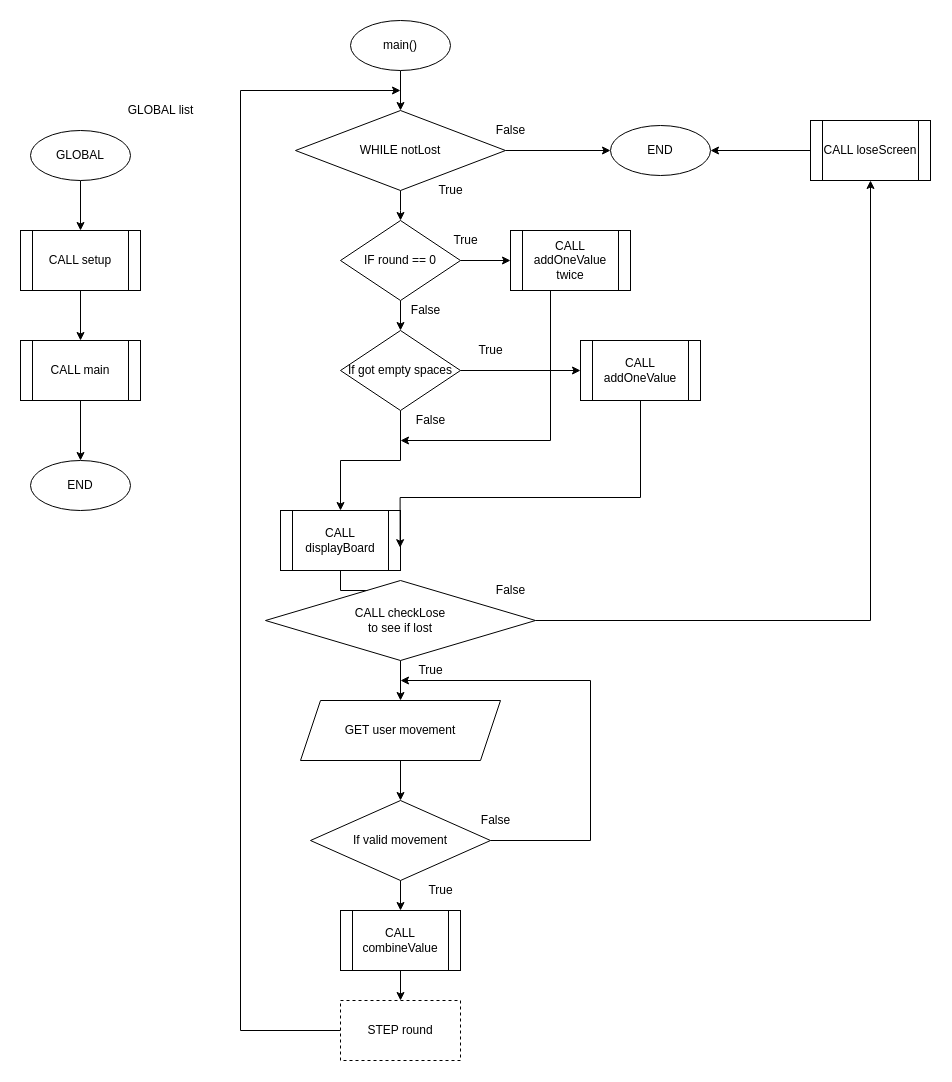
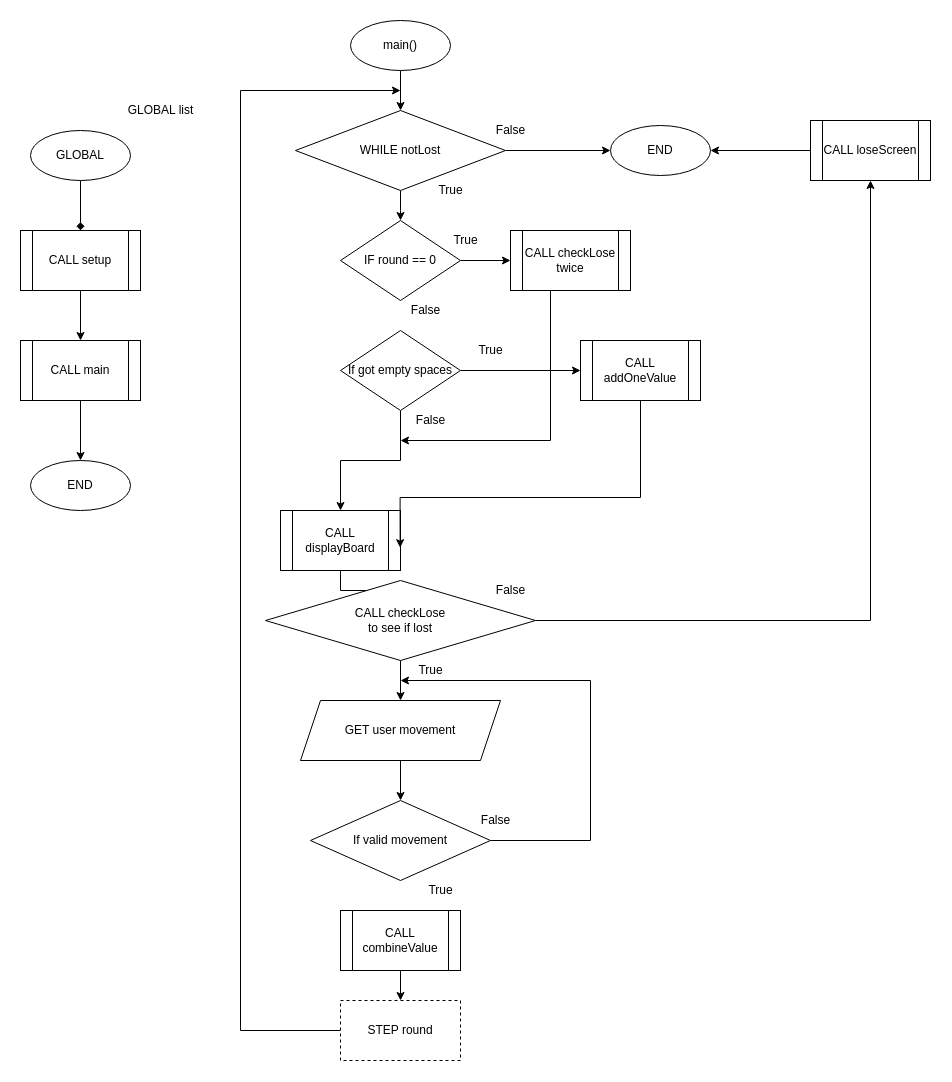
  <mxCell id="0" />
  <mxCell id="1" parent="0" />
- <mxCell id="2" style="edgeStyle=orthogonalEdgeStyle;rounded=0;orthogonalLoop=1;jettySize=auto;html=1;" parent="1" source="3" target="5" edge="1"><mxGeometry relative="1" as="geometry" /></mxCell>
+ <mxCell id="2" style="edgeStyle=orthogonalEdgeStyle;rounded=0;orthogonalLoop=1;jettySize=auto;html=1;endArrow=diamond;" parent="1" source="3" target="5" edge="1"><mxGeometry relative="1" as="geometry" /></mxCell>
  <mxCell id="3" value="GLOBAL" style="ellipse;whiteSpace=wrap;html=1;" parent="1" vertex="1"><mxGeometry x="30" y="130" width="100" height="50" as="geometry" /></mxCell>
  <mxCell id="4" style="edgeStyle=orthogonalEdgeStyle;rounded=0;orthogonalLoop=1;jettySize=auto;html=1;" parent="1" source="5" target="7" edge="1"><mxGeometry relative="1" as="geometry" /></mxCell>
  <mxCell id="5" value="CALL setup" style="shape=process;whiteSpace=wrap;html=1;backgroundOutline=1;" parent="1" vertex="1"><mxGeometry x="20" y="230" width="120" height="60" as="geometry" /></mxCell>
  <mxCell id="6" style="edgeStyle=orthogonalEdgeStyle;rounded=0;orthogonalLoop=1;jettySize=auto;html=1;entryX=0.5;entryY=0;entryDx=0;entryDy=0;" parent="1" source="7" target="9" edge="1"><mxGeometry relative="1" as="geometry" /></mxCell>
  <mxCell id="7" value="CALL main" style="shape=process;whiteSpace=wrap;html=1;backgroundOutline=1;" parent="1" vertex="1"><mxGeometry x="20" y="340" width="120" height="60" as="geometry" /></mxCell>
  <mxCell id="8" value="GLOBAL list" style="text;html=1;align=center;verticalAlign=middle;resizable=0;points=[];autosize=1;" parent="1" vertex="1"><mxGeometry x="120" y="100" width="80" height="20" as="geometry" /></mxCell>
  <mxCell id="9" value="END" style="ellipse;whiteSpace=wrap;html=1;" parent="1" vertex="1"><mxGeometry x="30" y="460" width="100" height="50" as="geometry" /></mxCell>
  <mxCell id="10" style="edgeStyle=orthogonalEdgeStyle;rounded=0;orthogonalLoop=1;jettySize=auto;html=1;" parent="1" source="11" target="34" edge="1"><mxGeometry relative="1" as="geometry" /></mxCell>
  <mxCell id="11" value="main()" style="ellipse;whiteSpace=wrap;html=1;" parent="1" vertex="1"><mxGeometry x="350" y="20" width="100" height="50" as="geometry" /></mxCell>
  <mxCell id="12" value="True" style="text;html=1;align=center;verticalAlign=middle;resizable=0;points=[];autosize=1;" parent="1" vertex="1"><mxGeometry x="470" y="340" width="40" height="20" as="geometry" /></mxCell>
  <mxCell id="13" value="False" style="text;html=1;align=center;verticalAlign=middle;resizable=0;points=[];autosize=1;" parent="1" vertex="1"><mxGeometry x="405" y="410" width="50" height="20" as="geometry" /></mxCell>
  <mxCell id="14" style="edgeStyle=orthogonalEdgeStyle;rounded=0;orthogonalLoop=1;jettySize=auto;html=1;" parent="1" source="16" target="18" edge="1"><mxGeometry relative="1" as="geometry" /></mxCell>
  <mxCell id="15" style="edgeStyle=orthogonalEdgeStyle;rounded=0;orthogonalLoop=1;jettySize=auto;html=1;entryX=0;entryY=0.5;entryDx=0;entryDy=0;" parent="1" source="16" target="20" edge="1"><mxGeometry relative="1" as="geometry" /></mxCell>
  <mxCell id="16" value="If got empty spaces" style="rhombus;whiteSpace=wrap;html=1;" parent="1" vertex="1"><mxGeometry x="340" y="330" width="120" height="80" as="geometry" /></mxCell>
  <mxCell id="17" style="edgeStyle=orthogonalEdgeStyle;rounded=0;orthogonalLoop=1;jettySize=auto;html=1;" parent="1" source="18" target="23" edge="1"><mxGeometry relative="1" as="geometry" /></mxCell>
  <mxCell id="18" value="CALL displayBoard" style="shape=process;whiteSpace=wrap;html=1;backgroundOutline=1;" parent="1" vertex="1"><mxGeometry x="280" y="510" width="120" height="60" as="geometry" /></mxCell>
  <mxCell id="19" style="edgeStyle=orthogonalEdgeStyle;rounded=0;orthogonalLoop=1;jettySize=auto;html=1;entryX=0.997;entryY=0.62;entryDx=0;entryDy=0;entryPerimeter=0;" parent="1" source="20" target="18" edge="1"><mxGeometry relative="1" as="geometry"><Array as="points"><mxPoint x="640" y="497" /></Array></mxGeometry></mxCell>
  <mxCell id="20" value="CALL addOneValue" style="shape=process;whiteSpace=wrap;html=1;backgroundOutline=1;" parent="1" vertex="1"><mxGeometry x="580" y="340" width="120" height="60" as="geometry" /></mxCell>
  <mxCell id="21" style="edgeStyle=orthogonalEdgeStyle;rounded=0;orthogonalLoop=1;jettySize=auto;html=1;" parent="1" source="23" target="27" edge="1"><mxGeometry relative="1" as="geometry" /></mxCell>
  <mxCell id="22" style="edgeStyle=orthogonalEdgeStyle;rounded=0;orthogonalLoop=1;jettySize=auto;html=1;entryX=0.5;entryY=1;entryDx=0;entryDy=0;" parent="1" source="23" target="38" edge="1"><mxGeometry relative="1" as="geometry" /></mxCell>
  <mxCell id="23" value="CALL checkLose&lt;br&gt;to see if lost" style="rhombus;whiteSpace=wrap;html=1;" parent="1" vertex="1"><mxGeometry x="265" y="580" width="270" height="80" as="geometry" /></mxCell>
  <mxCell id="24" value="False" style="text;html=1;align=center;verticalAlign=middle;resizable=0;points=[];autosize=1;" parent="1" vertex="1"><mxGeometry x="485" y="580" width="50" height="20" as="geometry" /></mxCell>
  <mxCell id="25" value="True" style="text;html=1;align=center;verticalAlign=middle;resizable=0;points=[];autosize=1;" parent="1" vertex="1"><mxGeometry x="410" y="660" width="40" height="20" as="geometry" /></mxCell>
  <mxCell id="26" style="edgeStyle=orthogonalEdgeStyle;rounded=0;orthogonalLoop=1;jettySize=auto;html=1;" parent="1" source="27" target="42" edge="1"><mxGeometry relative="1" as="geometry" /></mxCell>
  <mxCell id="27" value="GET user movement" style="shape=parallelogram;perimeter=parallelogramPerimeter;whiteSpace=wrap;html=1;fixedSize=1;" parent="1" vertex="1"><mxGeometry x="300" y="700" width="200" height="60" as="geometry" /></mxCell>
  <mxCell id="28" style="edgeStyle=orthogonalEdgeStyle;rounded=0;orthogonalLoop=1;jettySize=auto;html=1;entryX=0.5;entryY=0;entryDx=0;entryDy=0;" parent="1" source="29" target="31" edge="1"><mxGeometry relative="1" as="geometry" /></mxCell>
  <mxCell id="29" value="CALL combineValue" style="shape=process;whiteSpace=wrap;html=1;backgroundOutline=1;" parent="1" vertex="1"><mxGeometry x="340" y="910" width="120" height="60" as="geometry" /></mxCell>
  <mxCell id="30" style="edgeStyle=orthogonalEdgeStyle;rounded=0;orthogonalLoop=1;jettySize=auto;html=1;" parent="1" source="31" edge="1"><mxGeometry relative="1" as="geometry"><mxPoint x="400" y="90" as="targetPoint" /><Array as="points"><mxPoint x="240" y="1030" /><mxPoint x="240" y="90" /></Array></mxGeometry></mxCell>
  <mxCell id="31" value="STEP round" style="rounded=0;whiteSpace=wrap;html=1;dashed=1;" parent="1" vertex="1"><mxGeometry x="340" y="1000" width="120" height="60" as="geometry" /></mxCell>
  <mxCell id="32" style="edgeStyle=orthogonalEdgeStyle;rounded=0;orthogonalLoop=1;jettySize=auto;html=1;entryX=0;entryY=0.5;entryDx=0;entryDy=0;" parent="1" source="34" target="39" edge="1"><mxGeometry relative="1" as="geometry"><mxPoint x="590" y="150" as="targetPoint" /></mxGeometry></mxCell>
  <mxCell id="33" style="edgeStyle=orthogonalEdgeStyle;rounded=0;orthogonalLoop=1;jettySize=auto;html=1;" parent="1" source="34" edge="1"><mxGeometry relative="1" as="geometry"><mxPoint x="400.034" y="220" as="targetPoint" /></mxGeometry></mxCell>
  <mxCell id="34" value="WHILE notLost" style="rhombus;whiteSpace=wrap;html=1;" parent="1" vertex="1"><mxGeometry x="295" y="110" width="210" height="80" as="geometry" /></mxCell>
  <mxCell id="35" value="True" style="text;html=1;align=center;verticalAlign=middle;resizable=0;points=[];autosize=1;" parent="1" vertex="1"><mxGeometry x="430" y="180" width="40" height="20" as="geometry" /></mxCell>
  <mxCell id="36" value="False" style="text;html=1;align=center;verticalAlign=middle;resizable=0;points=[];autosize=1;" parent="1" vertex="1"><mxGeometry x="485" y="120" width="50" height="20" as="geometry" /></mxCell>
  <mxCell id="37" style="edgeStyle=orthogonalEdgeStyle;rounded=0;orthogonalLoop=1;jettySize=auto;html=1;entryX=1;entryY=0.5;entryDx=0;entryDy=0;" parent="1" source="38" target="39" edge="1"><mxGeometry relative="1" as="geometry" /></mxCell>
  <mxCell id="38" value="CALL loseScreen" style="shape=process;whiteSpace=wrap;html=1;backgroundOutline=1;" parent="1" vertex="1"><mxGeometry x="810" y="120" width="120" height="60" as="geometry" /></mxCell>
  <mxCell id="39" value="END" style="ellipse;whiteSpace=wrap;html=1;" parent="1" vertex="1"><mxGeometry x="610" y="125" width="100" height="50" as="geometry" /></mxCell>
- <mxCell id="40" style="edgeStyle=orthogonalEdgeStyle;rounded=0;orthogonalLoop=1;jettySize=auto;html=1;" parent="1" source="42" target="29" edge="1"><mxGeometry relative="1" as="geometry" /></mxCell>
  <mxCell id="41" style="edgeStyle=orthogonalEdgeStyle;rounded=0;orthogonalLoop=1;jettySize=auto;html=1;entryX=-0.25;entryY=1;entryDx=0;entryDy=0;entryPerimeter=0;" parent="1" source="42" target="25" edge="1"><mxGeometry relative="1" as="geometry"><mxPoint x="400" y="670" as="targetPoint" /><Array as="points"><mxPoint x="590" y="840" /><mxPoint x="590" y="680" /></Array></mxGeometry></mxCell>
  <mxCell id="42" value="If valid movement" style="rhombus;whiteSpace=wrap;html=1;" parent="1" vertex="1"><mxGeometry x="310" y="800" width="180" height="80" as="geometry" /></mxCell>
  <mxCell id="43" value="True" style="text;html=1;align=center;verticalAlign=middle;resizable=0;points=[];autosize=1;" parent="1" vertex="1"><mxGeometry x="420" y="880" width="40" height="20" as="geometry" /></mxCell>
  <mxCell id="44" value="False" style="text;html=1;align=center;verticalAlign=middle;resizable=0;points=[];autosize=1;" parent="1" vertex="1"><mxGeometry x="470" y="810" width="50" height="20" as="geometry" /></mxCell>
  <mxCell id="45" style="edgeStyle=orthogonalEdgeStyle;rounded=0;orthogonalLoop=1;jettySize=auto;html=1;entryX=0;entryY=0.5;entryDx=0;entryDy=0;" edge="1" parent="1" source="47" target="49"><mxGeometry relative="1" as="geometry" /></mxCell>
- <mxCell id="46" style="edgeStyle=orthogonalEdgeStyle;rounded=0;orthogonalLoop=1;jettySize=auto;html=1;" edge="1" parent="1" source="47" target="16"><mxGeometry relative="1" as="geometry" /></mxCell>
  <mxCell id="47" value="IF round == 0" style="rhombus;whiteSpace=wrap;html=1;" vertex="1" parent="1"><mxGeometry x="340" y="220" width="120" height="80" as="geometry" /></mxCell>
  <mxCell id="48" style="edgeStyle=orthogonalEdgeStyle;rounded=0;orthogonalLoop=1;jettySize=auto;html=1;" edge="1" parent="1" source="49"><mxGeometry relative="1" as="geometry"><mxPoint x="400" y="440" as="targetPoint" /><Array as="points"><mxPoint x="550" y="440" /></Array></mxGeometry></mxCell>
- <mxCell id="49" value="CALL addOneValue twice" style="shape=process;whiteSpace=wrap;html=1;backgroundOutline=1;" vertex="1" parent="1"><mxGeometry x="510" y="230" width="120" height="60" as="geometry" /></mxCell>
+ <mxCell id="49" value="CALL checkLose twice" style="shape=process;whiteSpace=wrap;html=1;backgroundOutline=1;" vertex="1" parent="1"><mxGeometry x="510" y="230" width="120" height="60" as="geometry" /></mxCell>
  <mxCell id="50" value="True" style="text;html=1;align=center;verticalAlign=middle;resizable=0;points=[];autosize=1;" vertex="1" parent="1"><mxGeometry x="445" y="230" width="40" height="20" as="geometry" /></mxCell>
  <mxCell id="51" value="False" style="text;html=1;align=center;verticalAlign=middle;resizable=0;points=[];autosize=1;" vertex="1" parent="1"><mxGeometry x="400" y="300" width="50" height="20" as="geometry" /></mxCell>
